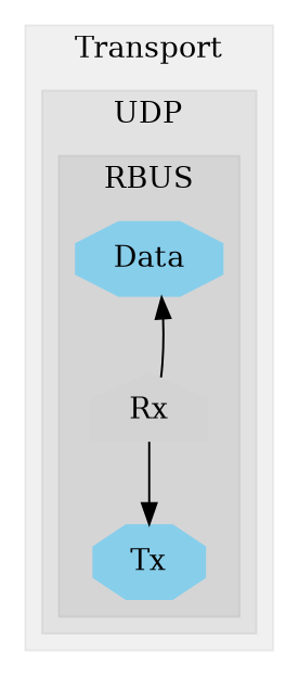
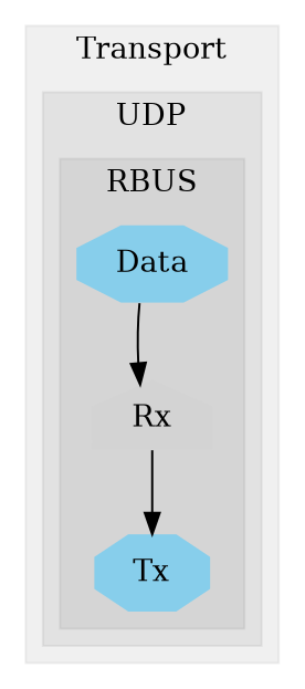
  digraph {
    fontname="DejaVu Serif"
    node [fillcolor=skyblue fontname="DejaVu Serif" penwidth=0 shape=octagon style=filled]
    edge [fontname="DejaVu Serif"]
    n1 [label=Data]
    n2 [label=Tx]
    n3 [fillcolor=lightgrey label=Rx shape=house]
    subgraph cluster_1 {
      color="#0000000F"
      label=Transport
      style=filled
      subgraph cluster_2 {
        color="#0000000F"
        label=UDP
        style=filled
        subgraph cluster_3 {
          color="#0000000F"
          label=RBUS
          style=filled
          n1
          n2
          n3
        }
      }
    }
-   n3 -> n1
+   n1 -> n3
    n3 -> n2
  }
